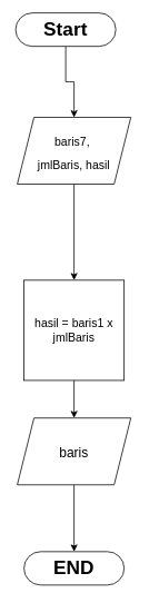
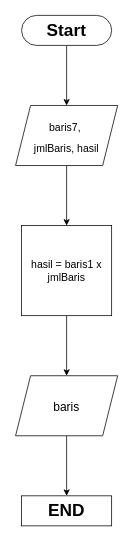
  <mxCell id="0" />
  <mxCell id="1" parent="0" />
  <mxCell id="2" style="edgeStyle=orthogonalEdgeStyle;rounded=0;orthogonalLoop=1;jettySize=auto;html=1;exitX=0.5;exitY=1;exitDx=0;exitDy=0;entryX=0.5;entryY=0;entryDx=0;entryDy=0;fontSize=14;" edge="1" parent="1" source="3" target="7"><mxGeometry relative="1" as="geometry" /></mxCell>
- <mxCell id="3" value="&lt;b&gt;&lt;font style=&quot;font-size: 23px;&quot;&gt;Start&lt;/font&gt;&lt;/b&gt;" style="rounded=1;whiteSpace=wrap;html=1;arcSize=50;" vertex="1" parent="1"><mxGeometry x="18" y="15" width="120" height="40" as="geometry" /></mxCell>
+ <mxCell id="3" value="&lt;b&gt;&lt;font style=&quot;font-size: 23px;&quot;&gt;Start&lt;/font&gt;&lt;/b&gt;" style="rounded=1;whiteSpace=wrap;html=1;arcSize=50;" vertex="1" parent="1"><mxGeometry x="28" y="20" width="120" height="40" as="geometry" /></mxCell>
  <mxCell id="4" style="edgeStyle=orthogonalEdgeStyle;rounded=0;orthogonalLoop=1;jettySize=auto;html=1;exitX=0.5;exitY=1;exitDx=0;exitDy=0;fontSize=23;" edge="1" parent="1" source="3" target="3"><mxGeometry relative="1" as="geometry" /></mxCell>
- <mxCell id="5" value="&lt;b&gt;&lt;font style=&quot;font-size: 23px;&quot;&gt;END&lt;/font&gt;&lt;/b&gt;" style="rounded=1;whiteSpace=wrap;html=1;arcSize=50;" vertex="1" parent="1"><mxGeometry x="28" y="660" width="120" height="40" as="geometry" /></mxCell>
+ <mxCell id="5" value="&lt;b&gt;&lt;font style=&quot;font-size: 23px;&quot;&gt;END&lt;/font&gt;&lt;/b&gt;" style="whiteSpace=wrap;html=1;arcSize=50;rounded=0;" vertex="1" parent="1"><mxGeometry x="28" y="660" width="120" height="40" as="geometry" /></mxCell>
  <mxCell id="6" style="edgeStyle=orthogonalEdgeStyle;rounded=0;orthogonalLoop=1;jettySize=auto;html=1;exitX=0.5;exitY=1;exitDx=0;exitDy=0;entryX=0.5;entryY=0;entryDx=0;entryDy=0;fontSize=10;" edge="1" parent="1" source="7" target="9"><mxGeometry relative="1" as="geometry" /></mxCell>
  <mxCell id="7" value="&lt;font style=&quot;font-size: 14px;&quot;&gt;baris7,&amp;nbsp;&lt;br&gt;jmlBaris,&amp;nbsp;hasil&lt;/font&gt;" style="shape=parallelogram;perimeter=parallelogramPerimeter;whiteSpace=wrap;html=1;fixedSize=1;fontSize=23;align=center;" vertex="1" parent="1"><mxGeometry x="20" y="140" width="136" height="80" as="geometry" /></mxCell>
  <mxCell id="8" style="edgeStyle=orthogonalEdgeStyle;rounded=0;orthogonalLoop=1;jettySize=auto;html=1;exitX=0.5;exitY=1;exitDx=0;exitDy=0;entryX=0.5;entryY=0;entryDx=0;entryDy=0;fontSize=14;" edge="1" parent="1" source="9" target="11"><mxGeometry relative="1" as="geometry" /></mxCell>
- <mxCell id="9" value="&lt;font style=&quot;font-size: 14px;&quot;&gt;hasil = baris1 x jmlBaris&lt;/font&gt;" style="whiteSpace=wrap;html=1;aspect=fixed;fontSize=14;" vertex="1" parent="1"><mxGeometry x="28" y="335" width="120" height="120" as="geometry" /></mxCell>
+ <mxCell id="9" value="&lt;font style=&quot;font-size: 14px;&quot;&gt;hasil = baris1 x jmlBaris&lt;/font&gt;" style="whiteSpace=wrap;html=1;aspect=fixed;fontSize=14;" vertex="1" parent="1"><mxGeometry x="28" y="300" width="120" height="120" as="geometry" /></mxCell>
  <mxCell id="10" style="edgeStyle=orthogonalEdgeStyle;rounded=0;orthogonalLoop=1;jettySize=auto;html=1;exitX=0.5;exitY=1;exitDx=0;exitDy=0;entryX=0.5;entryY=0;entryDx=0;entryDy=0;fontSize=16;" edge="1" parent="1" source="11" target="5"><mxGeometry relative="1" as="geometry" /></mxCell>
  <mxCell id="11" value="&lt;font style=&quot;font-size: 16px;&quot;&gt;baris&lt;/font&gt;" style="shape=parallelogram;perimeter=parallelogramPerimeter;whiteSpace=wrap;html=1;fixedSize=1;fontSize=23;align=center;" vertex="1" parent="1"><mxGeometry x="20" y="500" width="136" height="80" as="geometry" /></mxCell>
